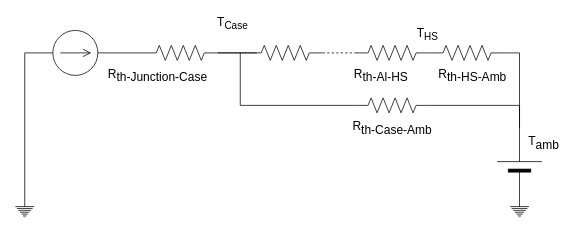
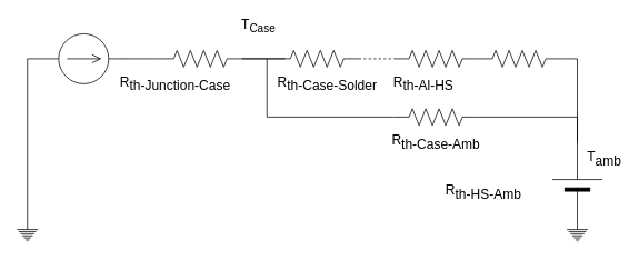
  <mxCell id="0" />
  <mxCell id="1" parent="0" />
  <mxCell id="2" style="edgeStyle=orthogonalEdgeStyle;rounded=0;orthogonalLoop=1;jettySize=auto;html=1;exitX=1;exitY=0.5;exitDx=0;exitDy=0;exitPerimeter=0;entryX=1;entryY=0.5;entryDx=0;entryDy=0;entryPerimeter=0;endArrow=none;endFill=0;strokeColor=#000000;" edge="1" parent="1" source="3" target="14"><mxGeometry relative="1" as="geometry"><mxPoint x="732.667" y="169.833" as="sourcePoint" /></mxGeometry></mxCell>
  <mxCell id="3" value="" style="verticalLabelPosition=bottom;shadow=0;dashed=0;align=center;fillColor=#000000;strokeColor=#000000;html=1;verticalAlign=top;strokeWidth=1;shape=mxgraph.electrical.miscellaneous.monocell_battery;direction=north;" vertex="1" parent="1"><mxGeometry x="662.5" y="170" width="60" height="100" as="geometry" /></mxCell>
  <mxCell id="4" style="edgeStyle=orthogonalEdgeStyle;rounded=0;orthogonalLoop=1;jettySize=auto;html=1;exitX=1;exitY=0.5;exitDx=0;exitDy=0;exitPerimeter=0;entryX=0;entryY=0.5;entryDx=0;entryDy=0;entryPerimeter=0;strokeColor=#000000;endArrow=none;endFill=0;" edge="1" parent="1" source="6"><mxGeometry relative="1" as="geometry"><mxPoint x="150.333" y="69.667" as="targetPoint" /></mxGeometry></mxCell>
  <mxCell id="5" style="edgeStyle=orthogonalEdgeStyle;rounded=0;orthogonalLoop=1;jettySize=auto;html=1;exitX=0;exitY=0.5;exitDx=0;exitDy=0;exitPerimeter=0;endArrow=none;endFill=0;strokeColor=#000000;" edge="1" parent="1" source="6" target="15"><mxGeometry relative="1" as="geometry"><mxPoint x="30" y="270" as="targetPoint" /></mxGeometry></mxCell>
  <mxCell id="6" value="" style="pointerEvents=1;verticalLabelPosition=bottom;shadow=0;dashed=0;align=center;fillColor=#ffffff;html=1;verticalAlign=top;strokeWidth=1;shape=mxgraph.electrical.signal_sources.dc_source_2;" vertex="1" parent="1"><mxGeometry x="70" y="40" width="60" height="60" as="geometry" /></mxCell>
  <mxCell id="7" value="" style="pointerEvents=1;verticalLabelPosition=bottom;shadow=0;dashed=0;align=center;fillColor=#ffffff;html=1;verticalAlign=top;strokeWidth=1;shape=mxgraph.electrical.resistors.resistor_2;" vertex="1" parent="1"><mxGeometry x="190" y="60" width="100" height="20" as="geometry" /></mxCell>
  <mxCell id="8" style="edgeStyle=orthogonalEdgeStyle;rounded=0;orthogonalLoop=1;jettySize=auto;html=1;exitX=1;exitY=0.5;exitDx=0;exitDy=0;exitPerimeter=0;endArrow=none;endFill=0;strokeColor=#000000;entryX=1;entryY=0.5;entryDx=0;entryDy=0;entryPerimeter=0;" edge="1" parent="1" source="10" target="3"><mxGeometry relative="1" as="geometry"><mxPoint x="732.5" y="170" as="targetPoint" /></mxGeometry></mxCell>
  <mxCell id="9" style="edgeStyle=orthogonalEdgeStyle;rounded=0;orthogonalLoop=1;jettySize=auto;html=1;exitX=0;exitY=0.5;exitDx=0;exitDy=0;exitPerimeter=0;endArrow=none;endFill=0;strokeColor=#000000;" edge="1" parent="1" source="10"><mxGeometry relative="1" as="geometry"><mxPoint x="320" y="70" as="targetPoint" /><Array as="points"><mxPoint x="320" y="140" /><mxPoint x="320" y="70" /></Array></mxGeometry></mxCell>
  <mxCell id="10" value="" style="pointerEvents=1;verticalLabelPosition=bottom;shadow=0;dashed=0;align=center;fillColor=#ffffff;html=1;verticalAlign=top;strokeWidth=1;shape=mxgraph.electrical.resistors.resistor_2;" vertex="1" parent="1"><mxGeometry x="472.5" y="130" width="100" height="20" as="geometry" /></mxCell>
  <mxCell id="11" value="" style="edgeStyle=orthogonalEdgeStyle;rounded=0;orthogonalLoop=1;jettySize=auto;html=1;endArrow=none;endFill=0;strokeColor=#000000;fontSize=16;" edge="1" parent="1" source="12" target="7"><mxGeometry relative="1" as="geometry" /></mxCell>
  <mxCell id="12" value="" style="pointerEvents=1;verticalLabelPosition=bottom;shadow=0;dashed=0;align=center;fillColor=#ffffff;html=1;verticalAlign=top;strokeWidth=1;shape=mxgraph.electrical.resistors.resistor_2;" vertex="1" parent="1"><mxGeometry x="330" y="60" width="100" height="20" as="geometry" /></mxCell>
  <mxCell id="13" value="" style="pointerEvents=1;verticalLabelPosition=bottom;shadow=0;dashed=0;align=center;fillColor=#ffffff;html=1;verticalAlign=top;strokeWidth=1;shape=mxgraph.electrical.resistors.resistor_2;" vertex="1" parent="1"><mxGeometry x="472.5" y="60" width="100" height="20" as="geometry" /></mxCell>
  <mxCell id="14" value="" style="pointerEvents=1;verticalLabelPosition=bottom;shadow=0;dashed=0;align=center;fillColor=#ffffff;html=1;verticalAlign=top;strokeWidth=1;shape=mxgraph.electrical.resistors.resistor_2;" vertex="1" parent="1"><mxGeometry x="572.5" y="60" width="100" height="20" as="geometry" /></mxCell>
  <mxCell id="15" value="" style="pointerEvents=1;verticalLabelPosition=bottom;shadow=0;dashed=0;align=center;fillColor=#ffffff;html=1;verticalAlign=top;strokeWidth=1;shape=mxgraph.electrical.signal_sources.protective_earth;" vertex="1" parent="1"><mxGeometry x="20" y="270" width="25" height="20" as="geometry" /></mxCell>
  <mxCell id="16" value="" style="pointerEvents=1;verticalLabelPosition=bottom;shadow=0;dashed=0;align=center;fillColor=#ffffff;html=1;verticalAlign=top;strokeWidth=1;shape=mxgraph.electrical.signal_sources.protective_earth;" vertex="1" parent="1"><mxGeometry x="680" y="270" width="25" height="20" as="geometry" /></mxCell>
  <mxCell id="17" value="R&lt;sub style=&quot;font-size: 16px;&quot;&gt;th-Junction-Case&lt;/sub&gt;" style="text;html=1;strokeColor=none;fillColor=none;align=center;verticalAlign=middle;whiteSpace=wrap;rounded=0;fontSize=16;" vertex="1" parent="1"><mxGeometry x="140" y="90" width="140" height="20" as="geometry" /></mxCell>
  <mxCell id="18" value="" style="endArrow=none;dashed=1;html=1;strokeColor=#000000;entryX=0;entryY=0.5;entryDx=0;entryDy=0;entryPerimeter=0;exitX=1;exitY=0.5;exitDx=0;exitDy=0;exitPerimeter=0;" edge="1" parent="1" source="12" target="13"><mxGeometry width="50" height="50" relative="1" as="geometry"><mxPoint x="462.5" y="70" as="sourcePoint" /><mxPoint x="502.5" y="-40" as="targetPoint" /></mxGeometry></mxCell>
  <mxCell id="19" value="" style="endArrow=none;html=1;strokeColor=#000000;exitX=1;exitY=0.5;exitDx=0;exitDy=0;exitPerimeter=0;" edge="1" parent="1" source="7"><mxGeometry width="50" height="50" relative="1" as="geometry"><mxPoint x="300" y="60" as="sourcePoint" /><mxPoint x="342" y="70" as="targetPoint" /></mxGeometry></mxCell>
  <mxCell id="20" value="" style="endArrow=none;html=1;strokeColor=#000000;entryX=0;entryY=0.5;entryDx=0;entryDy=0;entryPerimeter=0;" edge="1" parent="1" target="7"><mxGeometry width="50" height="50" relative="1" as="geometry"><mxPoint x="150" y="70" as="sourcePoint" /><mxPoint x="200" y="0" as="targetPoint" /></mxGeometry></mxCell>
- <mxCell id="21" value="R&lt;sub style=&quot;font-size: 16px;&quot;&gt;th-HS-Amb&lt;/sub&gt;" style="text;html=1;strokeColor=none;fillColor=none;align=center;verticalAlign=middle;whiteSpace=wrap;rounded=0;fontSize=16;" vertex="1" parent="1"><mxGeometry x="580" y="90" width="100" height="20" as="geometry" /></mxCell>
+ <mxCell id="21" value="R&lt;sub style=&quot;font-size: 16px;&quot;&gt;th-HS-Amb&lt;/sub&gt;" style="text;html=1;strokeColor=none;fillColor=none;align=center;verticalAlign=middle;whiteSpace=wrap;rounded=0;fontSize=16;" vertex="1" parent="1"><mxGeometry x="530" y="220" width="100" height="20" as="geometry" /></mxCell>
+ <mxCell id="22" value="R&lt;sub style=&quot;font-size: 16px;&quot;&gt;th-Case-Solder&lt;/sub&gt;" style="text;html=1;strokeColor=none;fillColor=none;align=center;verticalAlign=middle;whiteSpace=wrap;rounded=0;fontSize=16;" vertex="1" parent="1"><mxGeometry x="330" y="90" width="125" height="20" as="geometry" /></mxCell>
  <mxCell id="23" value="R&lt;sub style=&quot;font-size: 16px;&quot;&gt;th-Al-HS&lt;/sub&gt;" style="text;html=1;strokeColor=none;fillColor=none;align=center;verticalAlign=middle;whiteSpace=wrap;rounded=0;fontSize=16;" vertex="1" parent="1"><mxGeometry x="468.5" y="90" width="78" height="20" as="geometry" /></mxCell>
  <mxCell id="24" value="R&lt;sub style=&quot;font-size: 16px;&quot;&gt;th-Case-Amb&lt;/sub&gt;" style="text;html=1;strokeColor=none;fillColor=none;align=center;verticalAlign=middle;whiteSpace=wrap;rounded=0;fontSize=16;" vertex="1" parent="1"><mxGeometry x="463.5" y="160" width="118" height="20" as="geometry" /></mxCell>
  <mxCell id="25" value="T&lt;sub style=&quot;font-size: 16px;&quot;&gt;amb&lt;/sub&gt;" style="text;html=1;strokeColor=none;fillColor=none;align=center;verticalAlign=middle;whiteSpace=wrap;rounded=0;fontSize=16;" vertex="1" parent="1"><mxGeometry x="705" y="180" width="40" height="20" as="geometry" /></mxCell>
  <mxCell id="26" value="T&lt;sub&gt;Case&lt;/sub&gt;" style="text;html=1;strokeColor=none;fillColor=none;align=center;verticalAlign=middle;whiteSpace=wrap;rounded=0;fontSize=16;" vertex="1" parent="1"><mxGeometry x="290" y="20" width="40" height="20" as="geometry" /></mxCell>
- <mxCell id="27" value="T&lt;sub&gt;HS&lt;/sub&gt;" style="text;html=1;strokeColor=none;fillColor=none;align=center;verticalAlign=middle;whiteSpace=wrap;rounded=0;fontSize=16;" vertex="1" parent="1"><mxGeometry x="550" y="35" width="40" height="20" as="geometry" /></mxCell>
